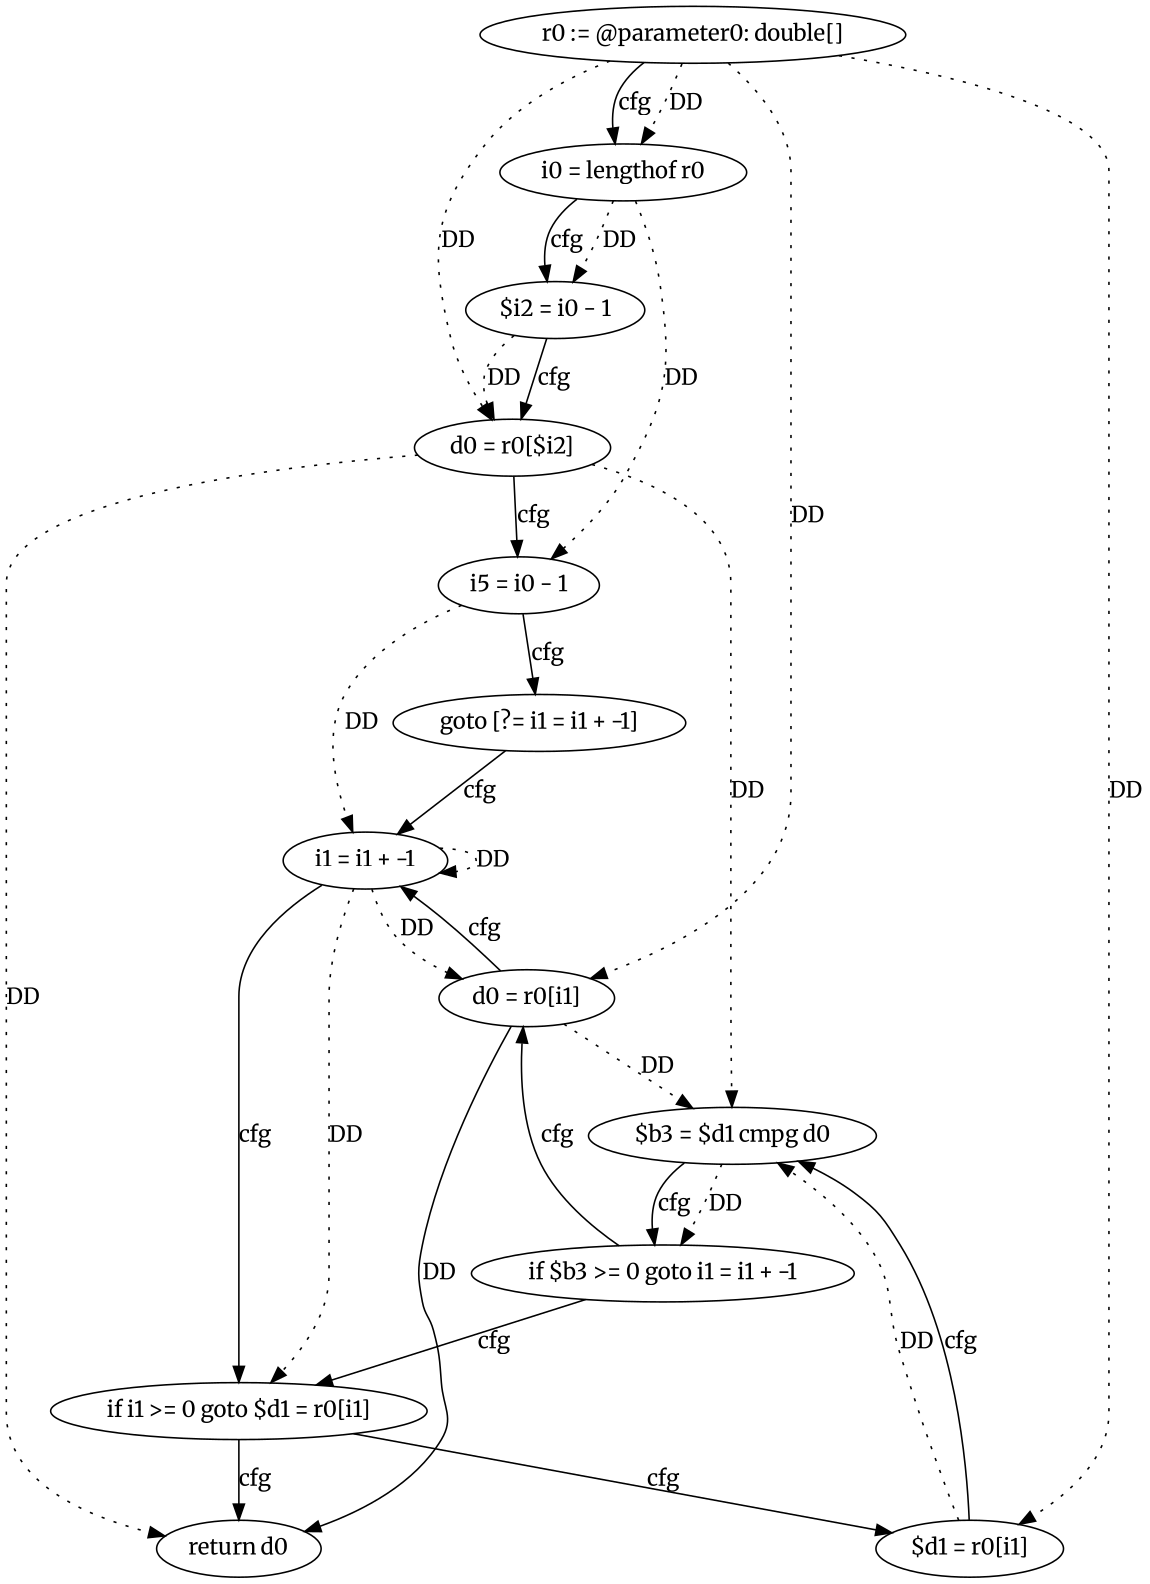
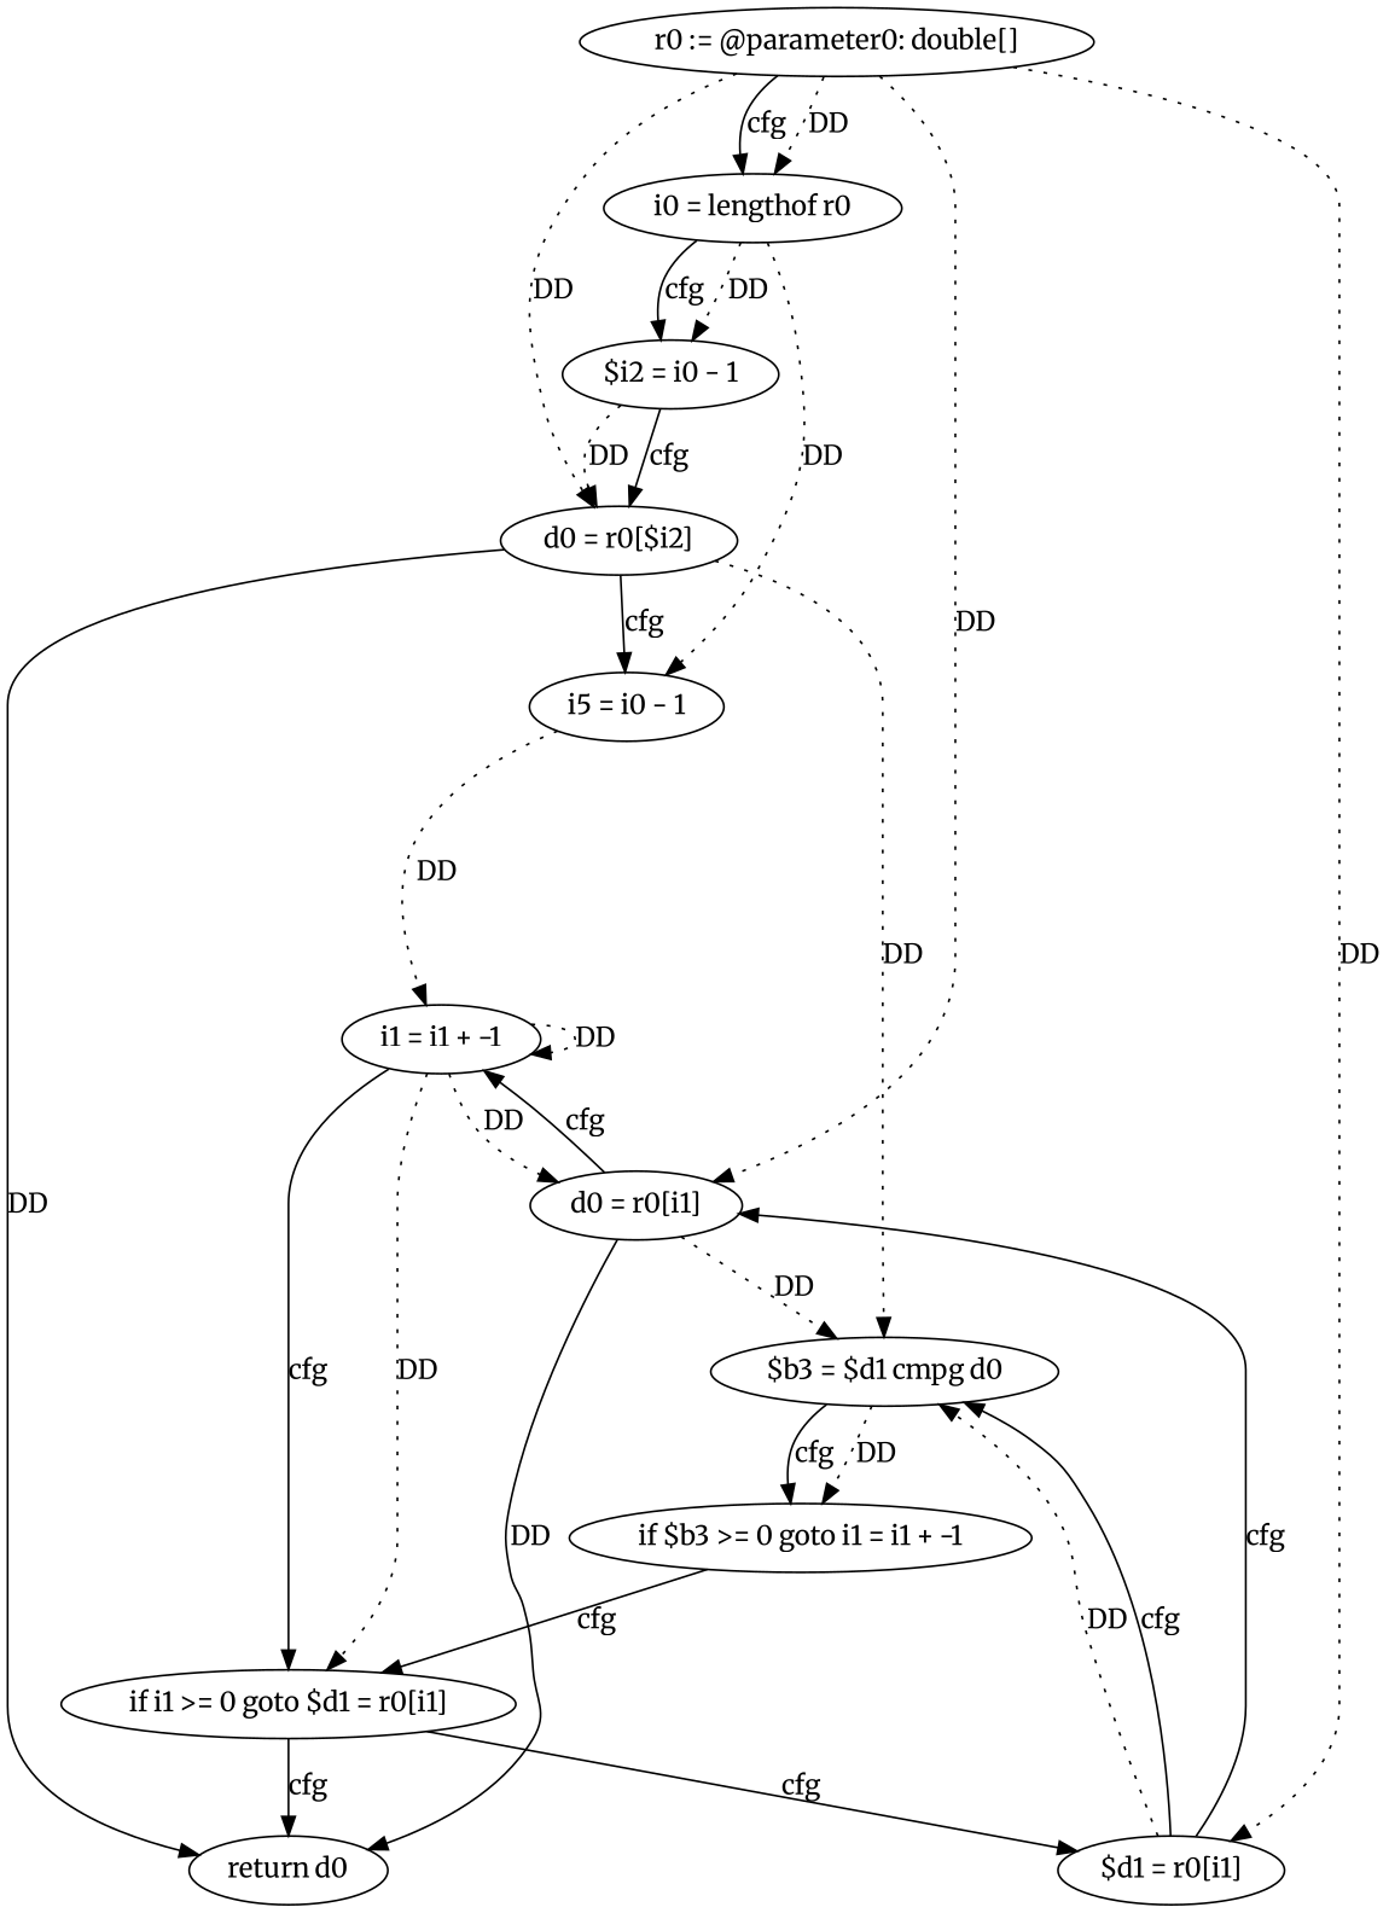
  digraph {
    fontname=Merriweather
    node [fontname=Merriweather]
    edge [fontname=Merriweather style=dotted]
    n1 [label="r0 := @parameter0: double[]"]
    n2 [label="i0 = lengthof r0"]
    n3 [label="d0 = r0[$i2]"]
    n4 [label="$d1 = r0[i1]"]
    n5 [label="d0 = r0[i1]"]
    n6 [label="$i2 = i0 - 1"]
    n7 [label="i5 = i0 - 1"]
    n8 [label="$b3 = $d1 cmpg d0"]
    n9 [label="return d0"]
    n10 [label="i1 = i1 + -1"]
-   n11 [label="goto [?= i1 = i1 + -1]"]
    n12 [label="if $b3 >= 0 goto i1 = i1 + -1"]
    n13 [label="if i1 >= 0 goto $d1 = r0[i1]"]
    n1 -> n2 [label=DD]
    n1 -> n2 [label=cfg style=""]
    n1 -> n3 [label=DD]
    n1 -> n4 [label=DD]
    n1 -> n5 [label=DD]
    n2 -> n6 [label=DD]
    n2 -> n6 [label=cfg style=""]
    n2 -> n7 [label=DD]
    n3 -> n7 [label=cfg style=""]
    n3 -> n8 [label=DD]
-   n3 -> n9 [label=DD]
+   n3 -> n9 [label=DD style=solid]
    n4 -> n8 [label=DD]
    n4 -> n8 [label=cfg style=""]
    n5 -> n8 [label=DD]
    n5 -> n9 [label=DD style=solid]
    n5 -> n10 [label=cfg style=""]
    n6 -> n3 [label=DD]
    n6 -> n3 [label=cfg style=""]
    n7 -> n10 [label=DD]
-   n7 -> n11 [label=cfg style=""]
    n8 -> n12 [label=DD]
    n8 -> n12 [label=cfg style=""]
    n10 -> n5 [label=DD]
    n10 -> n10 [label=DD]
    n10 -> n13 [label=DD]
    n10 -> n13 [label=cfg style=""]
-   n11 -> n10 [label=cfg style=""]
-   n12 -> n5 [label=cfg style=""]
+   n4 -> n5 [label=cfg style=""]
    n12 -> n13 [label=cfg style=""]
    n13 -> n4 [label=cfg style=""]
    n13 -> n9 [label=cfg style=""]
  }
